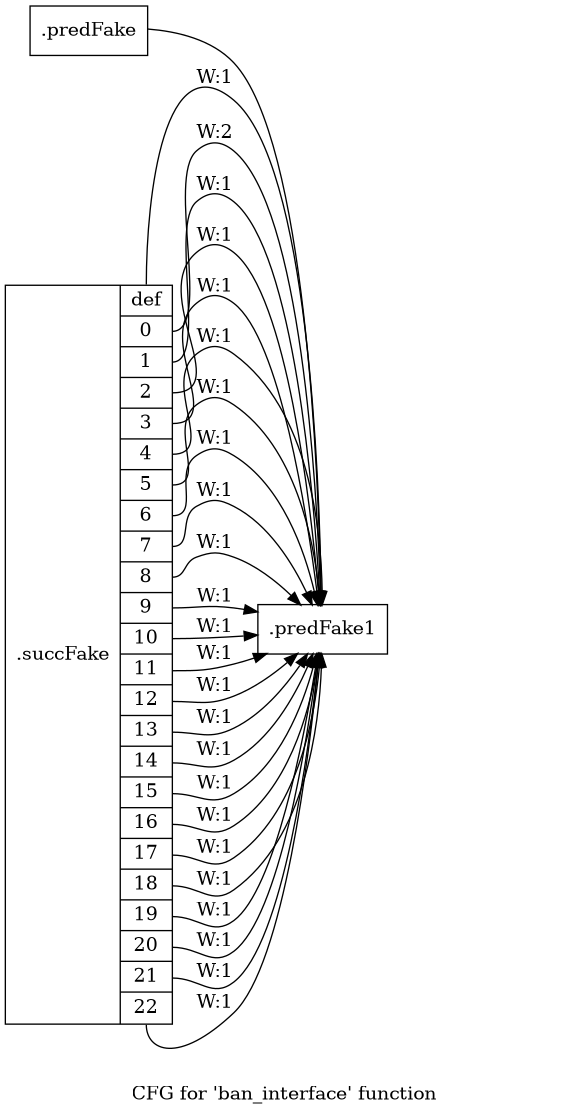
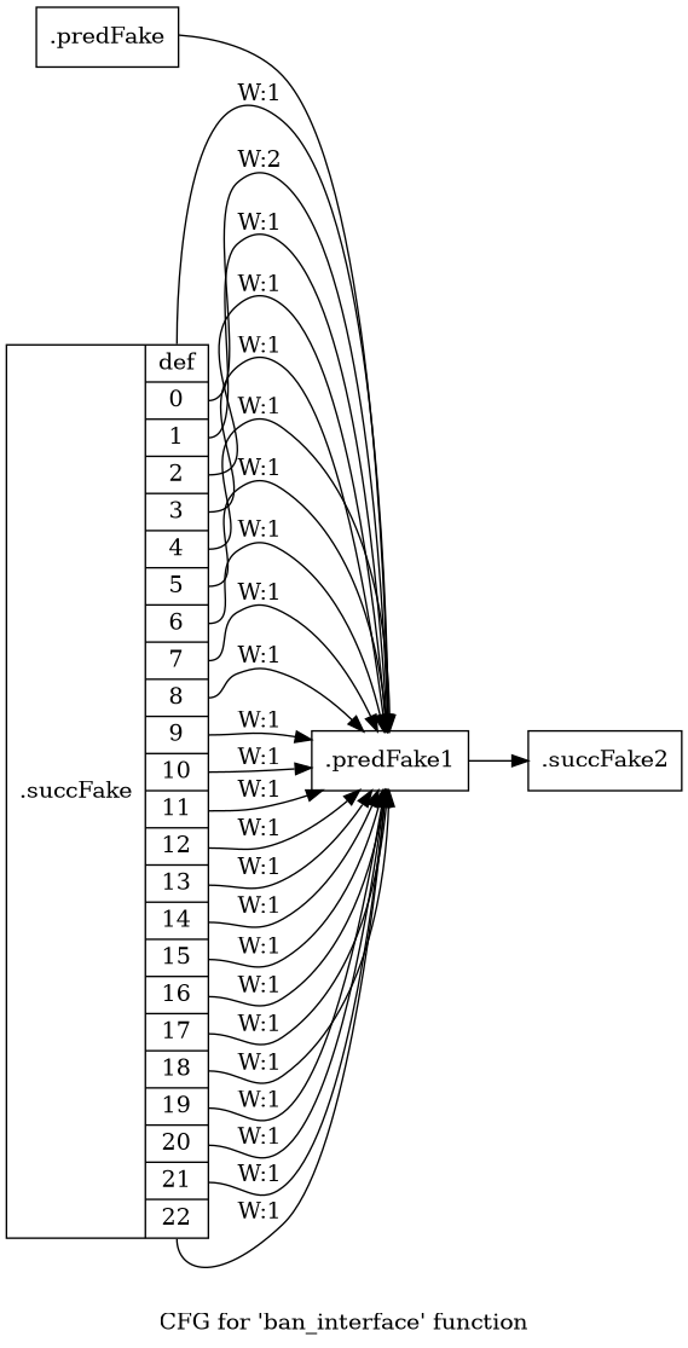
  digraph {
    label="CFG for 'ban_interface' function"
    rankdir=LR
    node [shape=record filename="../../../../../src/ban_interface.cpp" linenumber=105]
    edge [execusionnum=0 filename="../../../../../src/ban_interface.cpp"]
    n1 [label="{.predFake}" filename="" linenumber=""]
    n2 [label="{.predFake1}"]
    n3 [label="{.succFake|{<s0>def|<s1>0|<s2>1|<s3>2|<s4>3|<s5>4|<s6>5|<s7>6|<s8>7|<s9>8|<s10>9|<s11>10|<s12>11|<s13>12|<s14>13|<s15>14|<s16>15|<s17>16|<s18>17|<s19>18|<s20>19|<s21>20|<s22>21|<s23>22}}" linenumber=8]
+   n4 [label="{.succFake2}"]
    n1 -> n2 [execusionnum=1]
+   n2 -> n4 [execusionnum=1]
    n3 -> n2 [label="W:1" tailport=s0]
    n3 -> n2 [callList="2:10" execusionnum=1 label="W:2" tailport=s1]
    n3 -> n2 [callList="6:14" label="W:1" tailport=s2]
    n3 -> n2 [callList="7:18" label="W:1" tailport=s3]
    n3 -> n2 [callList="8:22" label="W:1" tailport=s4]
    n3 -> n2 [callList="11:26" label="W:1" tailport=s5]
    n3 -> n2 [callList="13:30" label="W:1" tailport=s6]
    n3 -> n2 [callList="14:34" label="W:1" tailport=s7]
    n3 -> n2 [callList="15:38" label="W:1" tailport=s8]
    n3 -> n2 [callList="16:42" label="W:1" tailport=s9]
    n3 -> n2 [callList="17:46" label="W:1" tailport=s10]
    n3 -> n2 [callList="18:50" label="W:1" tailport=s11]
    n3 -> n2 [callList="19:54" label="W:1" tailport=s12]
    n3 -> n2 [callList="20:58" label="W:1" tailport=s13]
    n3 -> n2 [callList="21:62" label="W:1" tailport=s14]
    n3 -> n2 [callList="22:66" label="W:1" tailport=s15]
    n3 -> n2 [callList="23:70" label="W:1" tailport=s16]
    n3 -> n2 [callList="24:74" label="W:1" tailport=s17]
    n3 -> n2 [callList="3:78" label="W:1" tailport=s18]
    n3 -> n2 [callList="25:82" label="W:1" tailport=s19]
    n3 -> n2 [callList="26:86" label="W:1" tailport=s20]
    n3 -> n2 [callList="27:90" label="W:1" tailport=s21]
    n3 -> n2 [callList="28:94" label="W:1" tailport=s22]
    n3 -> n2 [callList="29:98" label="W:1" tailport=s23]
  }
